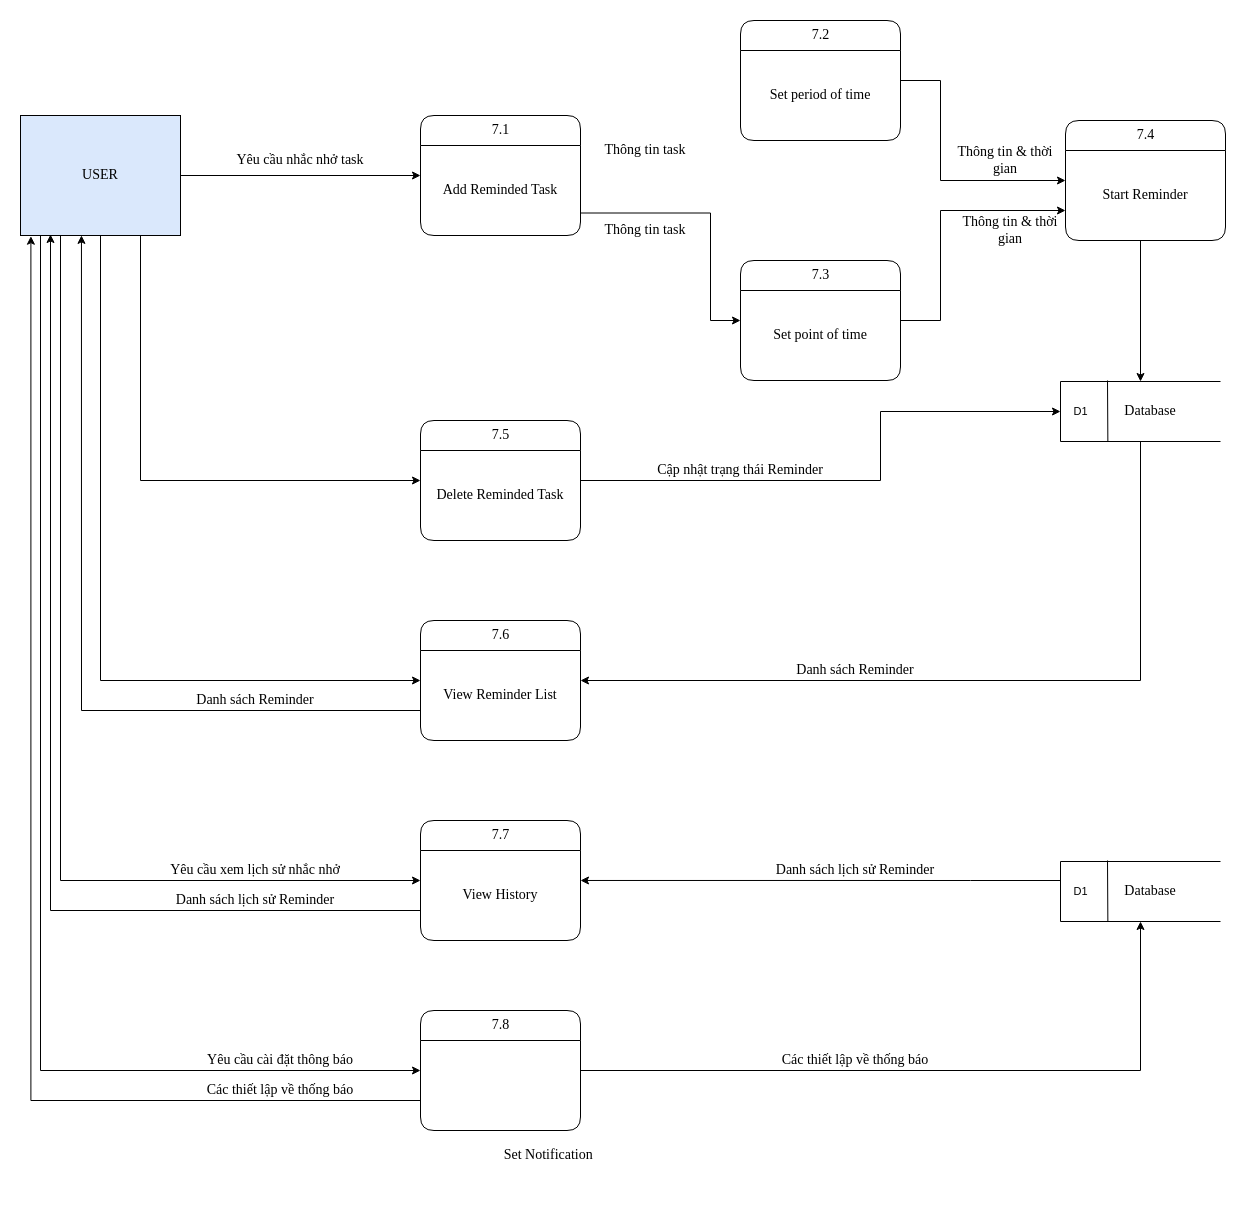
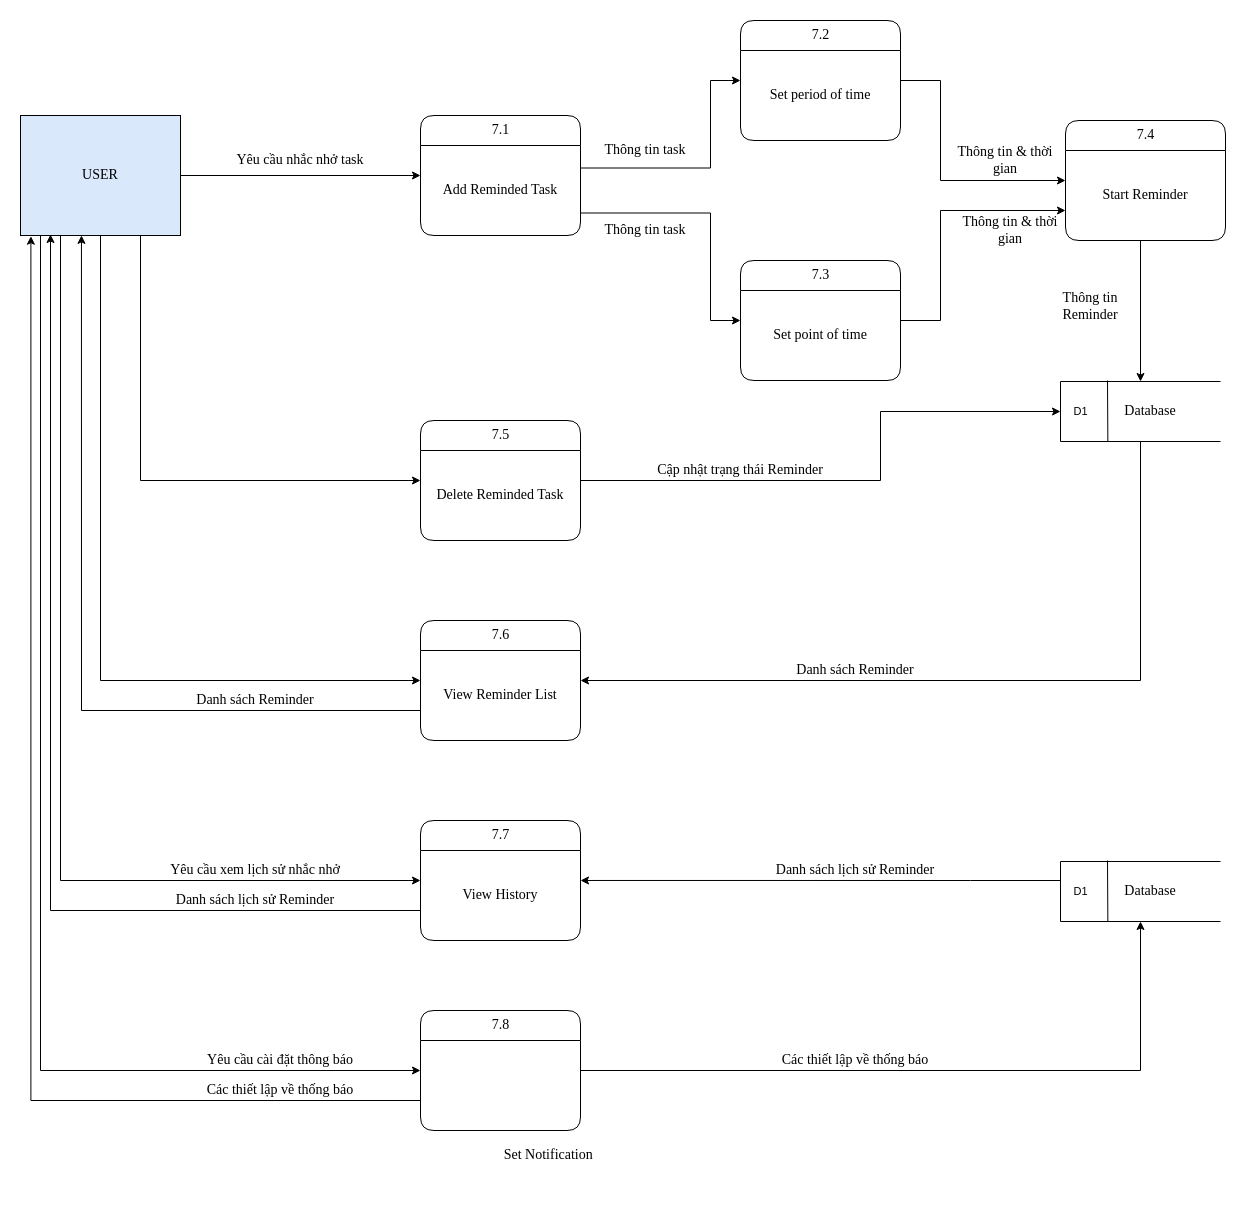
  <mxCell id="0" />
  <mxCell id="1" parent="0" />
  <mxCell id="2" value="7.1" style="swimlane;childLayout=stackLayout;horizontal=1;startSize=30;horizontalStack=0;rounded=1;fontSize=14;fontStyle=0;strokeWidth=1;resizeParent=0;resizeLast=1;shadow=0;dashed=0;align=center;html=1;fontFamily=Verdana;" parent="1" vertex="1"><mxGeometry x="420" y="115" width="160" height="120" as="geometry" /></mxCell>
  <mxCell id="3" value="Add Reminded Task" style="text;html=1;strokeColor=none;fillColor=none;align=center;verticalAlign=middle;whiteSpace=wrap;rounded=0;fontFamily=Verdana;fontSize=14;" parent="2" vertex="1"><mxGeometry y="30" width="160" height="90" as="geometry" /></mxCell>
  <mxCell id="4" style="edgeStyle=orthogonalEdgeStyle;rounded=0;orthogonalLoop=1;jettySize=auto;html=1;entryX=0;entryY=0.5;entryDx=0;entryDy=0;" edge="1" parent="1" source="9" target="2"><mxGeometry relative="1" as="geometry" /></mxCell>
  <mxCell id="5" style="edgeStyle=orthogonalEdgeStyle;rounded=0;orthogonalLoop=1;jettySize=auto;html=1;exitX=0.75;exitY=1;exitDx=0;exitDy=0;entryX=0;entryY=0.5;entryDx=0;entryDy=0;" edge="1" parent="1" source="9" target="24"><mxGeometry relative="1" as="geometry" /></mxCell>
  <mxCell id="6" style="edgeStyle=orthogonalEdgeStyle;rounded=0;orthogonalLoop=1;jettySize=auto;html=1;exitX=0.5;exitY=1;exitDx=0;exitDy=0;entryX=0;entryY=0.5;entryDx=0;entryDy=0;" edge="1" parent="1" source="9" target="27"><mxGeometry relative="1" as="geometry" /></mxCell>
  <mxCell id="7" style="edgeStyle=orthogonalEdgeStyle;rounded=0;orthogonalLoop=1;jettySize=auto;html=1;exitX=0.25;exitY=1;exitDx=0;exitDy=0;entryX=0;entryY=0.5;entryDx=0;entryDy=0;" edge="1" parent="1" source="9" target="29"><mxGeometry relative="1" as="geometry" /></mxCell>
  <mxCell id="8" style="edgeStyle=orthogonalEdgeStyle;rounded=0;orthogonalLoop=1;jettySize=auto;html=1;exitX=0.25;exitY=1;exitDx=0;exitDy=0;entryX=0;entryY=0.5;entryDx=0;entryDy=0;" edge="1" parent="1" source="9" target="37"><mxGeometry relative="1" as="geometry"><Array as="points"><mxPoint x="40" y="235" /><mxPoint x="40" y="1070" /></Array></mxGeometry></mxCell>
  <mxCell id="9" value="USER" style="rounded=0;whiteSpace=wrap;html=1;fontFamily=Verdana;fontSize=14;fillColor=#dae8fc;" parent="1" vertex="1"><mxGeometry x="20" y="115" width="160" height="120" as="geometry" /></mxCell>
  <mxCell id="10" style="edgeStyle=orthogonalEdgeStyle;rounded=0;orthogonalLoop=1;jettySize=auto;html=1;exitX=1;exitY=0.5;exitDx=0;exitDy=0;entryX=0;entryY=0.5;entryDx=0;entryDy=0;" edge="1" parent="1" source="11" target="17"><mxGeometry relative="1" as="geometry"><Array as="points"><mxPoint x="940" y="80" /><mxPoint x="940" y="180" /></Array></mxGeometry></mxCell>
  <mxCell id="11" value="7.2" style="swimlane;childLayout=stackLayout;horizontal=1;startSize=30;horizontalStack=0;rounded=1;fontSize=14;fontStyle=0;strokeWidth=1;resizeParent=0;resizeLast=1;shadow=0;dashed=0;align=center;html=1;fontFamily=Verdana;" parent="1" vertex="1"><mxGeometry x="740" y="20" width="160" height="120" as="geometry" /></mxCell>
  <mxCell id="12" value="Set period of time" style="text;html=1;strokeColor=none;fillColor=none;align=center;verticalAlign=middle;whiteSpace=wrap;rounded=0;fontFamily=Verdana;fontSize=14;" parent="11" vertex="1"><mxGeometry y="30" width="160" height="90" as="geometry" /></mxCell>
  <mxCell id="13" style="edgeStyle=orthogonalEdgeStyle;rounded=0;orthogonalLoop=1;jettySize=auto;html=1;exitX=1;exitY=0.5;exitDx=0;exitDy=0;entryX=0;entryY=0.75;entryDx=0;entryDy=0;" edge="1" parent="1" source="14" target="17"><mxGeometry relative="1" as="geometry"><Array as="points"><mxPoint x="940" y="320" /><mxPoint x="940" y="210" /></Array></mxGeometry></mxCell>
  <mxCell id="14" value="7.3" style="swimlane;childLayout=stackLayout;horizontal=1;startSize=30;horizontalStack=0;rounded=1;fontSize=14;fontStyle=0;strokeWidth=1;resizeParent=0;resizeLast=1;shadow=0;dashed=0;align=center;html=1;fontFamily=Verdana;" parent="1" vertex="1"><mxGeometry x="740" y="260" width="160" height="120" as="geometry" /></mxCell>
  <mxCell id="15" value="Set point of time" style="text;html=1;strokeColor=none;fillColor=none;align=center;verticalAlign=middle;whiteSpace=wrap;rounded=0;fontFamily=Verdana;fontSize=14;" parent="14" vertex="1"><mxGeometry y="30" width="160" height="90" as="geometry" /></mxCell>
  <mxCell id="16" style="edgeStyle=orthogonalEdgeStyle;rounded=0;orthogonalLoop=1;jettySize=auto;html=1;exitX=0.5;exitY=1;exitDx=0;exitDy=0;entryX=0.5;entryY=0;entryDx=0;entryDy=0;entryPerimeter=0;" edge="1" parent="1" source="17" target="20"><mxGeometry relative="1" as="geometry"><Array as="points"><mxPoint x="1140" y="240" /></Array></mxGeometry></mxCell>
  <mxCell id="17" value="7.4" style="swimlane;childLayout=stackLayout;horizontal=1;startSize=30;horizontalStack=0;rounded=1;fontSize=14;fontStyle=0;strokeWidth=1;resizeParent=0;resizeLast=1;shadow=0;dashed=0;align=center;html=1;fontFamily=Verdana;" parent="1" vertex="1"><mxGeometry x="1065" y="120" width="160" height="120" as="geometry" /></mxCell>
  <mxCell id="18" value="Start Reminder" style="text;html=1;strokeColor=none;fillColor=none;align=center;verticalAlign=middle;whiteSpace=wrap;rounded=0;fontFamily=Verdana;fontSize=14;" parent="17" vertex="1"><mxGeometry y="30" width="160" height="90" as="geometry" /></mxCell>
  <mxCell id="19" value="" style="group" parent="1" vertex="1" connectable="0"><mxGeometry x="1060" y="380" width="160" height="61" as="geometry" /></mxCell>
  <mxCell id="20" value="&amp;nbsp; &amp;nbsp; &amp;nbsp; &amp;nbsp; &amp;nbsp; &amp;nbsp; &amp;nbsp; &amp;nbsp; &amp;nbsp; &amp;nbsp; &amp;nbsp; &amp;nbsp; &amp;nbsp; &amp;nbsp;&amp;nbsp;" style="strokeWidth=1;html=1;shape=mxgraph.flowchart.annotation_1;align=left;pointerEvents=1;verticalAlign=bottom;" parent="19" vertex="1"><mxGeometry y="1" width="160" height="60" as="geometry" /></mxCell>
  <mxCell id="21" value="D1" style="endArrow=none;html=1;entryX=0.296;entryY=1.006;entryDx=0;entryDy=0;entryPerimeter=0;" parent="19" target="20" edge="1"><mxGeometry x="-0.003" y="-27" width="50" height="50" relative="1" as="geometry"><mxPoint x="47" as="sourcePoint" /><mxPoint x="120" y="-129" as="targetPoint" /><mxPoint as="offset" /></mxGeometry></mxCell>
  <mxCell id="22" value="Database" style="text;html=1;strokeColor=none;fillColor=none;align=center;verticalAlign=middle;whiteSpace=wrap;rounded=0;fontFamily=Verdana;fontSize=14;" parent="19" vertex="1"><mxGeometry x="70" y="20.5" width="40" height="20" as="geometry" /></mxCell>
  <mxCell id="23" style="edgeStyle=orthogonalEdgeStyle;rounded=0;orthogonalLoop=1;jettySize=auto;html=1;exitX=1;exitY=0.5;exitDx=0;exitDy=0;entryX=0;entryY=0.5;entryDx=0;entryDy=0;entryPerimeter=0;" edge="1" parent="1" source="24" target="20"><mxGeometry relative="1" as="geometry"><Array as="points"><mxPoint x="880" y="480" /><mxPoint x="880" y="411" /></Array></mxGeometry></mxCell>
  <mxCell id="24" value="7.5" style="swimlane;childLayout=stackLayout;horizontal=1;startSize=30;horizontalStack=0;rounded=1;fontSize=14;fontStyle=0;strokeWidth=1;resizeParent=0;resizeLast=1;shadow=0;dashed=0;align=center;html=1;fontFamily=Verdana;" parent="1" vertex="1"><mxGeometry x="420" y="420" width="160" height="120" as="geometry" /></mxCell>
  <mxCell id="25" value="Delete Reminded Task" style="text;html=1;strokeColor=none;fillColor=none;align=center;verticalAlign=middle;whiteSpace=wrap;rounded=0;fontFamily=Verdana;fontSize=14;" parent="24" vertex="1"><mxGeometry y="30" width="160" height="90" as="geometry" /></mxCell>
  <mxCell id="26" style="edgeStyle=orthogonalEdgeStyle;rounded=0;orthogonalLoop=1;jettySize=auto;html=1;exitX=0;exitY=0.75;exitDx=0;exitDy=0;entryX=0.381;entryY=0.999;entryDx=0;entryDy=0;entryPerimeter=0;" edge="1" parent="1" source="27" target="9"><mxGeometry relative="1" as="geometry"><Array as="points"><mxPoint x="81" y="710" /></Array></mxGeometry></mxCell>
  <mxCell id="27" value="7.6" style="swimlane;childLayout=stackLayout;horizontal=1;startSize=30;horizontalStack=0;rounded=1;fontSize=14;fontStyle=0;strokeWidth=1;resizeParent=0;resizeLast=1;shadow=0;dashed=0;align=center;html=1;fontFamily=Verdana;" parent="1" vertex="1"><mxGeometry x="420" y="620" width="160" height="120" as="geometry" /></mxCell>
  <mxCell id="28" value="View Reminder List" style="text;html=1;strokeColor=none;fillColor=none;align=center;verticalAlign=middle;whiteSpace=wrap;rounded=0;fontFamily=Verdana;fontSize=14;" parent="27" vertex="1"><mxGeometry y="30" width="160" height="90" as="geometry" /></mxCell>
  <mxCell id="29" value="7.7" style="swimlane;childLayout=stackLayout;horizontal=1;startSize=30;horizontalStack=0;rounded=1;fontSize=14;fontStyle=0;strokeWidth=1;resizeParent=0;resizeLast=1;shadow=0;dashed=0;align=center;html=1;fontFamily=Verdana;" parent="1" vertex="1"><mxGeometry x="420" y="820" width="160" height="120" as="geometry" /></mxCell>
  <mxCell id="30" value="View History" style="text;html=1;strokeColor=none;fillColor=none;align=center;verticalAlign=middle;whiteSpace=wrap;rounded=0;fontFamily=Verdana;fontSize=14;" parent="29" vertex="1"><mxGeometry y="30" width="160" height="90" as="geometry" /></mxCell>
  <mxCell id="31" value="" style="group" parent="1" vertex="1" connectable="0"><mxGeometry x="1060" y="860" width="160" height="61" as="geometry" /></mxCell>
  <mxCell id="32" value="&amp;nbsp; &amp;nbsp; &amp;nbsp; &amp;nbsp; &amp;nbsp; &amp;nbsp; &amp;nbsp; &amp;nbsp; &amp;nbsp; &amp;nbsp; &amp;nbsp; &amp;nbsp; &amp;nbsp; &amp;nbsp;&amp;nbsp;" style="strokeWidth=1;html=1;shape=mxgraph.flowchart.annotation_1;align=left;pointerEvents=1;verticalAlign=bottom;" parent="31" vertex="1"><mxGeometry y="1" width="160" height="60" as="geometry" /></mxCell>
  <mxCell id="33" value="D1" style="endArrow=none;html=1;entryX=0.296;entryY=1.006;entryDx=0;entryDy=0;entryPerimeter=0;" parent="31" target="32" edge="1"><mxGeometry x="-0.003" y="-27" width="50" height="50" relative="1" as="geometry"><mxPoint x="47" as="sourcePoint" /><mxPoint x="120" y="-129" as="targetPoint" /><mxPoint as="offset" /></mxGeometry></mxCell>
  <mxCell id="34" value="Database" style="text;html=1;strokeColor=none;fillColor=none;align=center;verticalAlign=middle;whiteSpace=wrap;rounded=0;fontFamily=Verdana;fontSize=14;" parent="31" vertex="1"><mxGeometry x="70" y="20.5" width="40" height="20" as="geometry" /></mxCell>
  <mxCell id="35" style="edgeStyle=orthogonalEdgeStyle;rounded=0;orthogonalLoop=1;jettySize=auto;html=1;exitX=1;exitY=0.5;exitDx=0;exitDy=0;entryX=0.5;entryY=1;entryDx=0;entryDy=0;entryPerimeter=0;" edge="1" parent="1" source="37" target="32"><mxGeometry relative="1" as="geometry" /></mxCell>
  <mxCell id="36" style="edgeStyle=orthogonalEdgeStyle;rounded=0;orthogonalLoop=1;jettySize=auto;html=1;exitX=0;exitY=0.75;exitDx=0;exitDy=0;entryX=0.065;entryY=1.006;entryDx=0;entryDy=0;entryPerimeter=0;" edge="1" parent="1" source="37" target="9"><mxGeometry relative="1" as="geometry"><mxPoint x="30" y="240" as="targetPoint" /></mxGeometry></mxCell>
  <mxCell id="37" value="7.8" style="swimlane;childLayout=stackLayout;horizontal=1;startSize=30;horizontalStack=0;rounded=1;fontSize=14;fontStyle=0;strokeWidth=1;resizeParent=0;resizeLast=1;shadow=0;dashed=0;align=center;html=1;fontFamily=Verdana;" parent="1" vertex="1"><mxGeometry x="420" y="1010" width="160" height="120" as="geometry" /></mxCell>
  <mxCell id="38" value="&lt;span style=&quot;font-family: &amp;#34;verdana&amp;#34; ; font-size: 14px ; background-color: rgb(255 , 255 , 255)&quot;&gt;Yêu cầu nhắc nhở task&lt;/span&gt;" style="text;html=1;strokeColor=none;fillColor=none;align=center;verticalAlign=middle;whiteSpace=wrap;rounded=0;" vertex="1" parent="1"><mxGeometry x="215" y="150" width="170" height="20" as="geometry" /></mxCell>
  <mxCell id="39" value="&lt;span style=&quot;font-family: &amp;#34;verdana&amp;#34; ; font-size: 14px ; background-color: rgb(255 , 255 , 255)&quot;&gt;Thông tin task&lt;/span&gt;" style="text;html=1;strokeColor=none;fillColor=none;align=center;verticalAlign=middle;whiteSpace=wrap;rounded=0;" vertex="1" parent="1"><mxGeometry x="590" y="140" width="110" height="20" as="geometry" /></mxCell>
  <mxCell id="40" value="&lt;span style=&quot;font-family: &amp;#34;verdana&amp;#34; ; font-size: 14px ; background-color: rgb(255 , 255 , 255)&quot;&gt;Thông tin task&lt;/span&gt;" style="text;html=1;strokeColor=none;fillColor=none;align=center;verticalAlign=middle;whiteSpace=wrap;rounded=0;" vertex="1" parent="1"><mxGeometry x="590" y="220" width="110" height="20" as="geometry" /></mxCell>
+ <mxCell id="41" style="edgeStyle=orthogonalEdgeStyle;rounded=0;orthogonalLoop=1;jettySize=auto;html=1;exitX=1;exitY=0.25;exitDx=0;exitDy=0;entryX=0;entryY=0.5;entryDx=0;entryDy=0;" edge="1" parent="1" source="3" target="11"><mxGeometry relative="1" as="geometry"><Array as="points"><mxPoint x="710" y="168" /><mxPoint x="710" y="80" /></Array></mxGeometry></mxCell>
  <mxCell id="42" style="edgeStyle=orthogonalEdgeStyle;rounded=0;orthogonalLoop=1;jettySize=auto;html=1;exitX=1;exitY=0.75;exitDx=0;exitDy=0;entryX=0;entryY=0.5;entryDx=0;entryDy=0;" edge="1" parent="1" source="3" target="14"><mxGeometry relative="1" as="geometry"><Array as="points"><mxPoint x="710" y="213" /><mxPoint x="710" y="320" /></Array></mxGeometry></mxCell>
  <mxCell id="43" value="&lt;span style=&quot;font-family: &amp;#34;verdana&amp;#34; ; font-size: 14px ; background-color: rgb(255 , 255 , 255)&quot;&gt;Thông tin &amp;amp; thời gian&lt;/span&gt;" style="text;html=1;strokeColor=none;fillColor=none;align=center;verticalAlign=middle;whiteSpace=wrap;rounded=0;" vertex="1" parent="1"><mxGeometry x="950" y="143.75" width="110" height="32.5" as="geometry" /></mxCell>
  <mxCell id="44" value="&lt;span style=&quot;font-family: &amp;#34;verdana&amp;#34; ; font-size: 14px ; background-color: rgb(255 , 255 , 255)&quot;&gt;Thông tin &amp;amp; thời gian&lt;/span&gt;" style="text;html=1;strokeColor=none;fillColor=none;align=center;verticalAlign=middle;whiteSpace=wrap;rounded=0;" vertex="1" parent="1"><mxGeometry x="955" y="213.75" width="110" height="32.5" as="geometry" /></mxCell>
+ <mxCell id="45" value="&lt;span style=&quot;font-family: &amp;#34;verdana&amp;#34; ; font-size: 14px ; background-color: rgb(255 , 255 , 255)&quot;&gt;Thông tin Reminder&lt;/span&gt;" style="text;html=1;strokeColor=none;fillColor=none;align=center;verticalAlign=middle;whiteSpace=wrap;rounded=0;" vertex="1" parent="1"><mxGeometry x="1050" y="290" width="80" height="32.5" as="geometry" /></mxCell>
  <mxCell id="46" value="&lt;span style=&quot;font-family: &amp;#34;verdana&amp;#34; ; font-size: 14px ; background-color: rgb(255 , 255 , 255)&quot;&gt;Cập nhật trạng thái Reminder&lt;/span&gt;" style="text;html=1;strokeColor=none;fillColor=none;align=center;verticalAlign=middle;whiteSpace=wrap;rounded=0;" vertex="1" parent="1"><mxGeometry x="630" y="460" width="220" height="20" as="geometry" /></mxCell>
  <mxCell id="47" style="edgeStyle=orthogonalEdgeStyle;rounded=0;orthogonalLoop=1;jettySize=auto;html=1;exitX=0.5;exitY=1;exitDx=0;exitDy=0;exitPerimeter=0;entryX=1;entryY=0.5;entryDx=0;entryDy=0;" edge="1" parent="1" source="20" target="27"><mxGeometry relative="1" as="geometry" /></mxCell>
  <mxCell id="48" value="&lt;span style=&quot;font-family: &amp;#34;verdana&amp;#34; ; font-size: 14px ; background-color: rgb(255 , 255 , 255)&quot;&gt;Danh sách Reminder&lt;/span&gt;" style="text;html=1;strokeColor=none;fillColor=none;align=center;verticalAlign=middle;whiteSpace=wrap;rounded=0;" vertex="1" parent="1"><mxGeometry x="780" y="660" width="150" height="20" as="geometry" /></mxCell>
  <mxCell id="49" value="&lt;span style=&quot;font-family: &amp;#34;verdana&amp;#34; ; font-size: 14px ; background-color: rgb(255 , 255 , 255)&quot;&gt;Danh sách Reminder&lt;/span&gt;" style="text;html=1;strokeColor=none;fillColor=none;align=center;verticalAlign=middle;whiteSpace=wrap;rounded=0;" vertex="1" parent="1"><mxGeometry x="180" y="690" width="150" height="20" as="geometry" /></mxCell>
  <mxCell id="50" value="&lt;span style=&quot;font-family: &amp;#34;verdana&amp;#34; ; font-size: 14px ; background-color: rgb(255 , 255 , 255)&quot;&gt;Yêu cầu xem lịch sử nhắc nhở&lt;/span&gt;" style="text;html=1;strokeColor=none;fillColor=none;align=center;verticalAlign=middle;whiteSpace=wrap;rounded=0;" vertex="1" parent="1"><mxGeometry x="130" y="860" width="250" height="20" as="geometry" /></mxCell>
  <mxCell id="51" style="edgeStyle=orthogonalEdgeStyle;rounded=0;orthogonalLoop=1;jettySize=auto;html=1;entryX=1;entryY=0.333;entryDx=0;entryDy=0;entryPerimeter=0;" edge="1" parent="1" source="32" target="30"><mxGeometry relative="1" as="geometry"><mxPoint x="590" y="880" as="targetPoint" /><Array as="points"><mxPoint x="970" y="880" /><mxPoint x="970" y="880" /></Array></mxGeometry></mxCell>
  <mxCell id="52" value="&lt;span style=&quot;font-family: &amp;#34;verdana&amp;#34; ; font-size: 14px ; background-color: rgb(255 , 255 , 255)&quot;&gt;Danh sách lịch sử Reminder&lt;/span&gt;" style="text;html=1;strokeColor=none;fillColor=none;align=center;verticalAlign=middle;whiteSpace=wrap;rounded=0;" vertex="1" parent="1"><mxGeometry x="755" y="860" width="200" height="20" as="geometry" /></mxCell>
  <mxCell id="53" value="&lt;span style=&quot;font-family: &amp;#34;verdana&amp;#34; ; font-size: 14px ; background-color: rgb(255 , 255 , 255)&quot;&gt;Danh sách lịch sử Reminder&lt;/span&gt;" style="text;html=1;strokeColor=none;fillColor=none;align=center;verticalAlign=middle;whiteSpace=wrap;rounded=0;" vertex="1" parent="1"><mxGeometry x="155" y="890" width="200" height="20" as="geometry" /></mxCell>
  <mxCell id="54" style="edgeStyle=orthogonalEdgeStyle;rounded=0;orthogonalLoop=1;jettySize=auto;html=1;exitX=0;exitY=0.75;exitDx=0;exitDy=0;" edge="1" parent="1" source="30"><mxGeometry relative="1" as="geometry"><mxPoint x="50" y="234" as="targetPoint" /><Array as="points"><mxPoint x="420" y="910" /><mxPoint x="50" y="910" /><mxPoint x="50" y="234" /></Array></mxGeometry></mxCell>
  <mxCell id="55" value="&lt;span style=&quot;font-family: &amp;#34;verdana&amp;#34; ; font-size: 14px ; background-color: rgb(255 , 255 , 255)&quot;&gt;Yêu cầu cài đặt thông báo&lt;/span&gt;" style="text;html=1;strokeColor=none;fillColor=none;align=center;verticalAlign=middle;whiteSpace=wrap;rounded=0;" vertex="1" parent="1"><mxGeometry x="180" y="1050" width="200" height="20" as="geometry" /></mxCell>
  <mxCell id="56" value="&lt;span style=&quot;font-family: &amp;#34;verdana&amp;#34; ; font-size: 14px ; background-color: rgb(255 , 255 , 255)&quot;&gt;Các thiết lập về thống báo&lt;/span&gt;" style="text;html=1;strokeColor=none;fillColor=none;align=center;verticalAlign=middle;whiteSpace=wrap;rounded=0;" vertex="1" parent="1"><mxGeometry x="755" y="1050" width="200" height="20" as="geometry" /></mxCell>
  <mxCell id="57" value="&lt;span style=&quot;font-family: &amp;#34;verdana&amp;#34; ; font-size: 14px ; background-color: rgb(255 , 255 , 255)&quot;&gt;Các thiết lập về thống báo&lt;/span&gt;" style="text;html=1;strokeColor=none;fillColor=none;align=center;verticalAlign=middle;whiteSpace=wrap;rounded=0;" vertex="1" parent="1"><mxGeometry x="180" y="1080" width="200" height="20" as="geometry" /></mxCell>
  <mxCell id="58" value="Set Notification&amp;nbsp;" style="text;html=1;strokeColor=none;fillColor=none;align=center;verticalAlign=middle;whiteSpace=wrap;rounded=0;fontFamily=Verdana;fontSize=14;" parent="1" vertex="1"><mxGeometry x="470" y="1110" width="160" height="90" as="geometry" /></mxCell>
